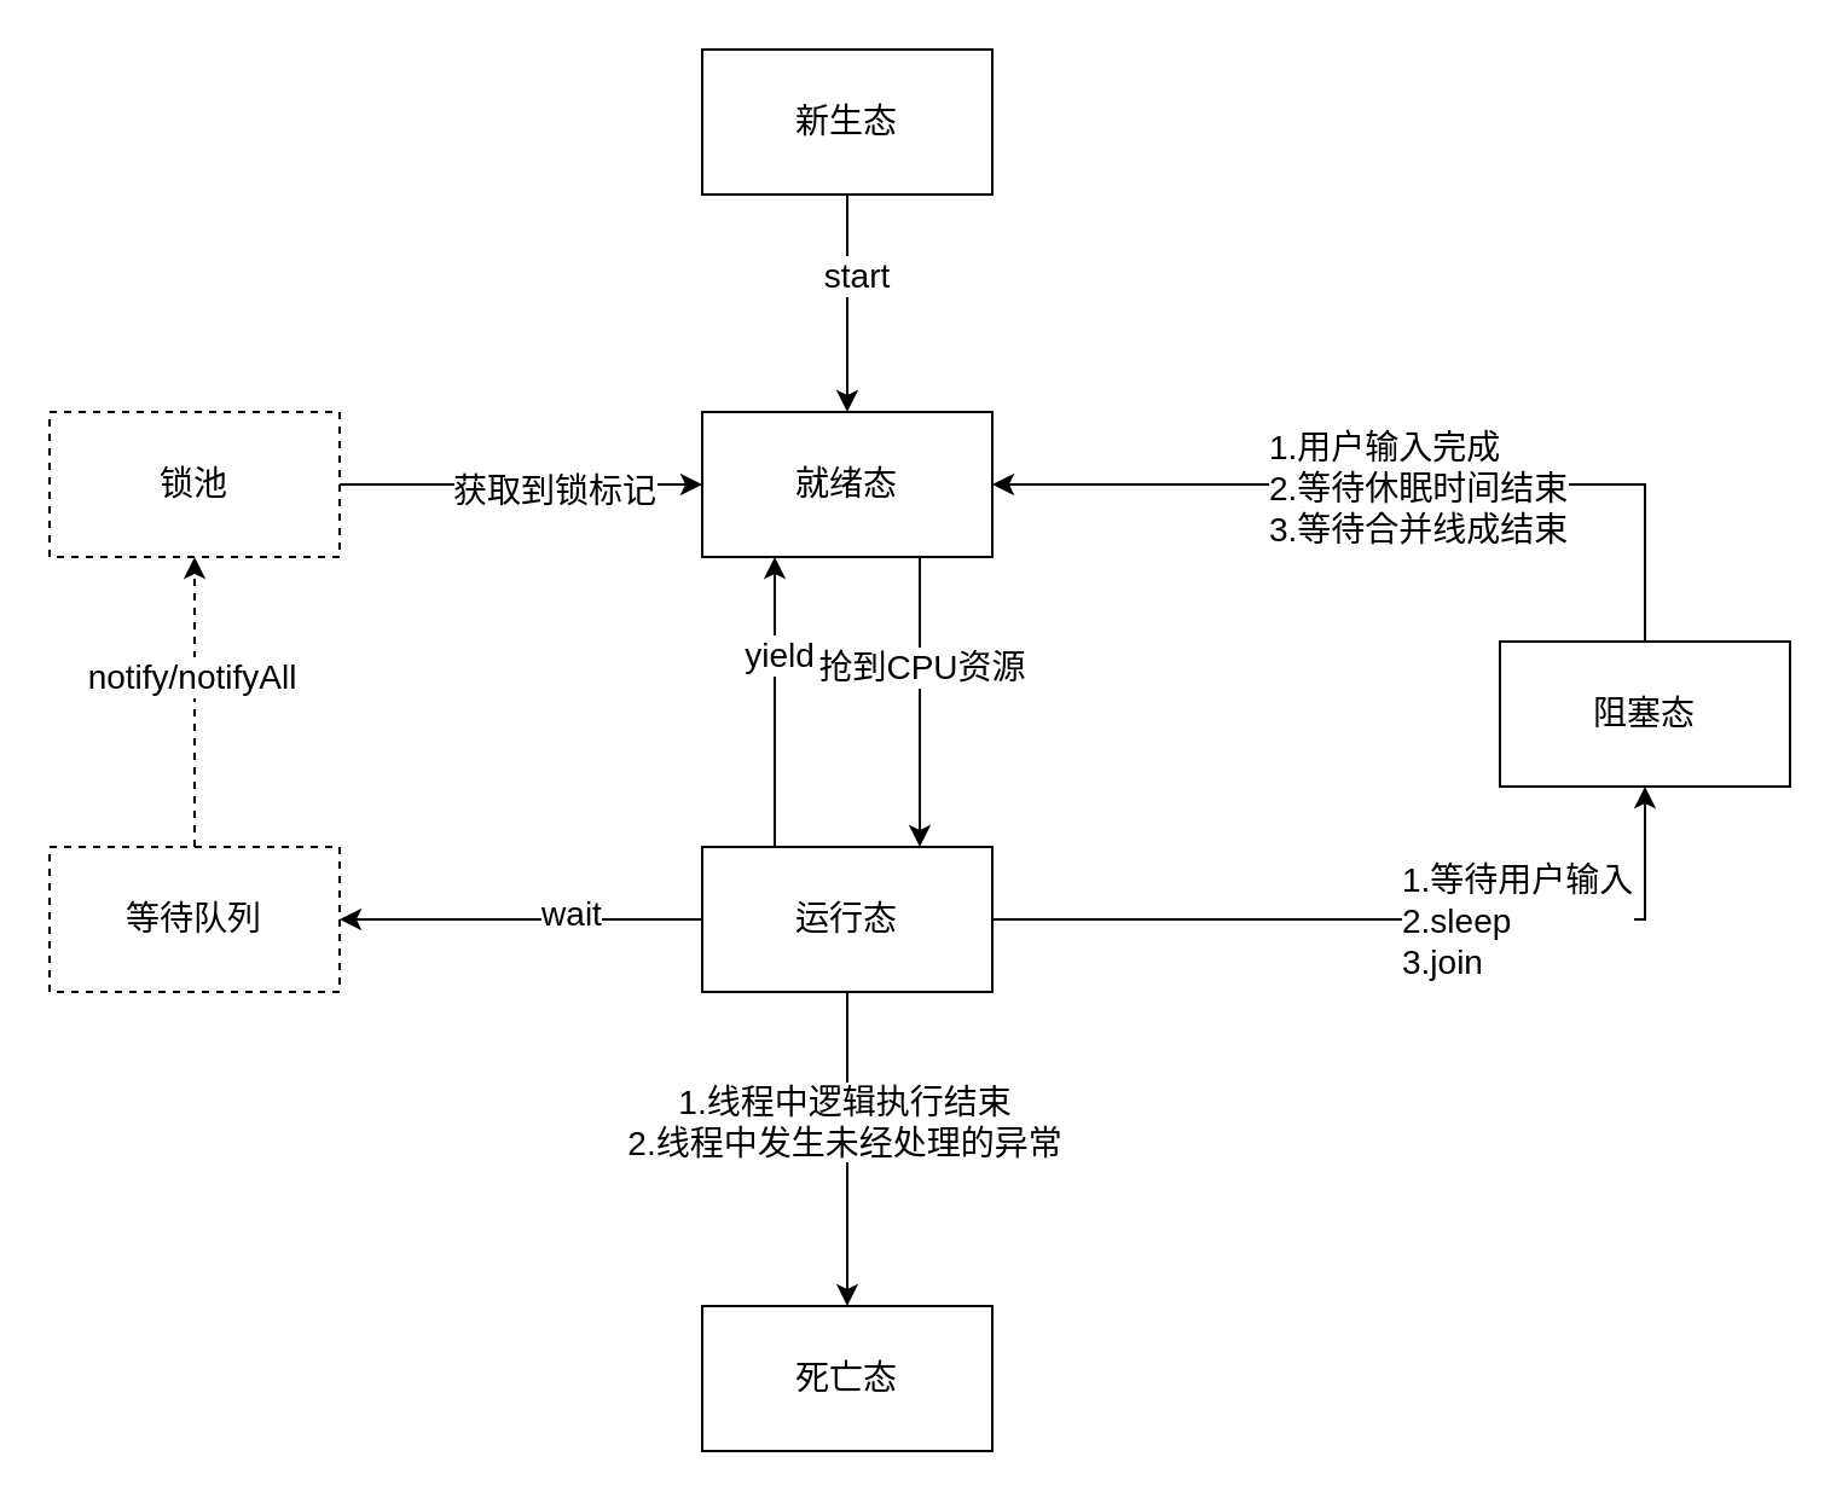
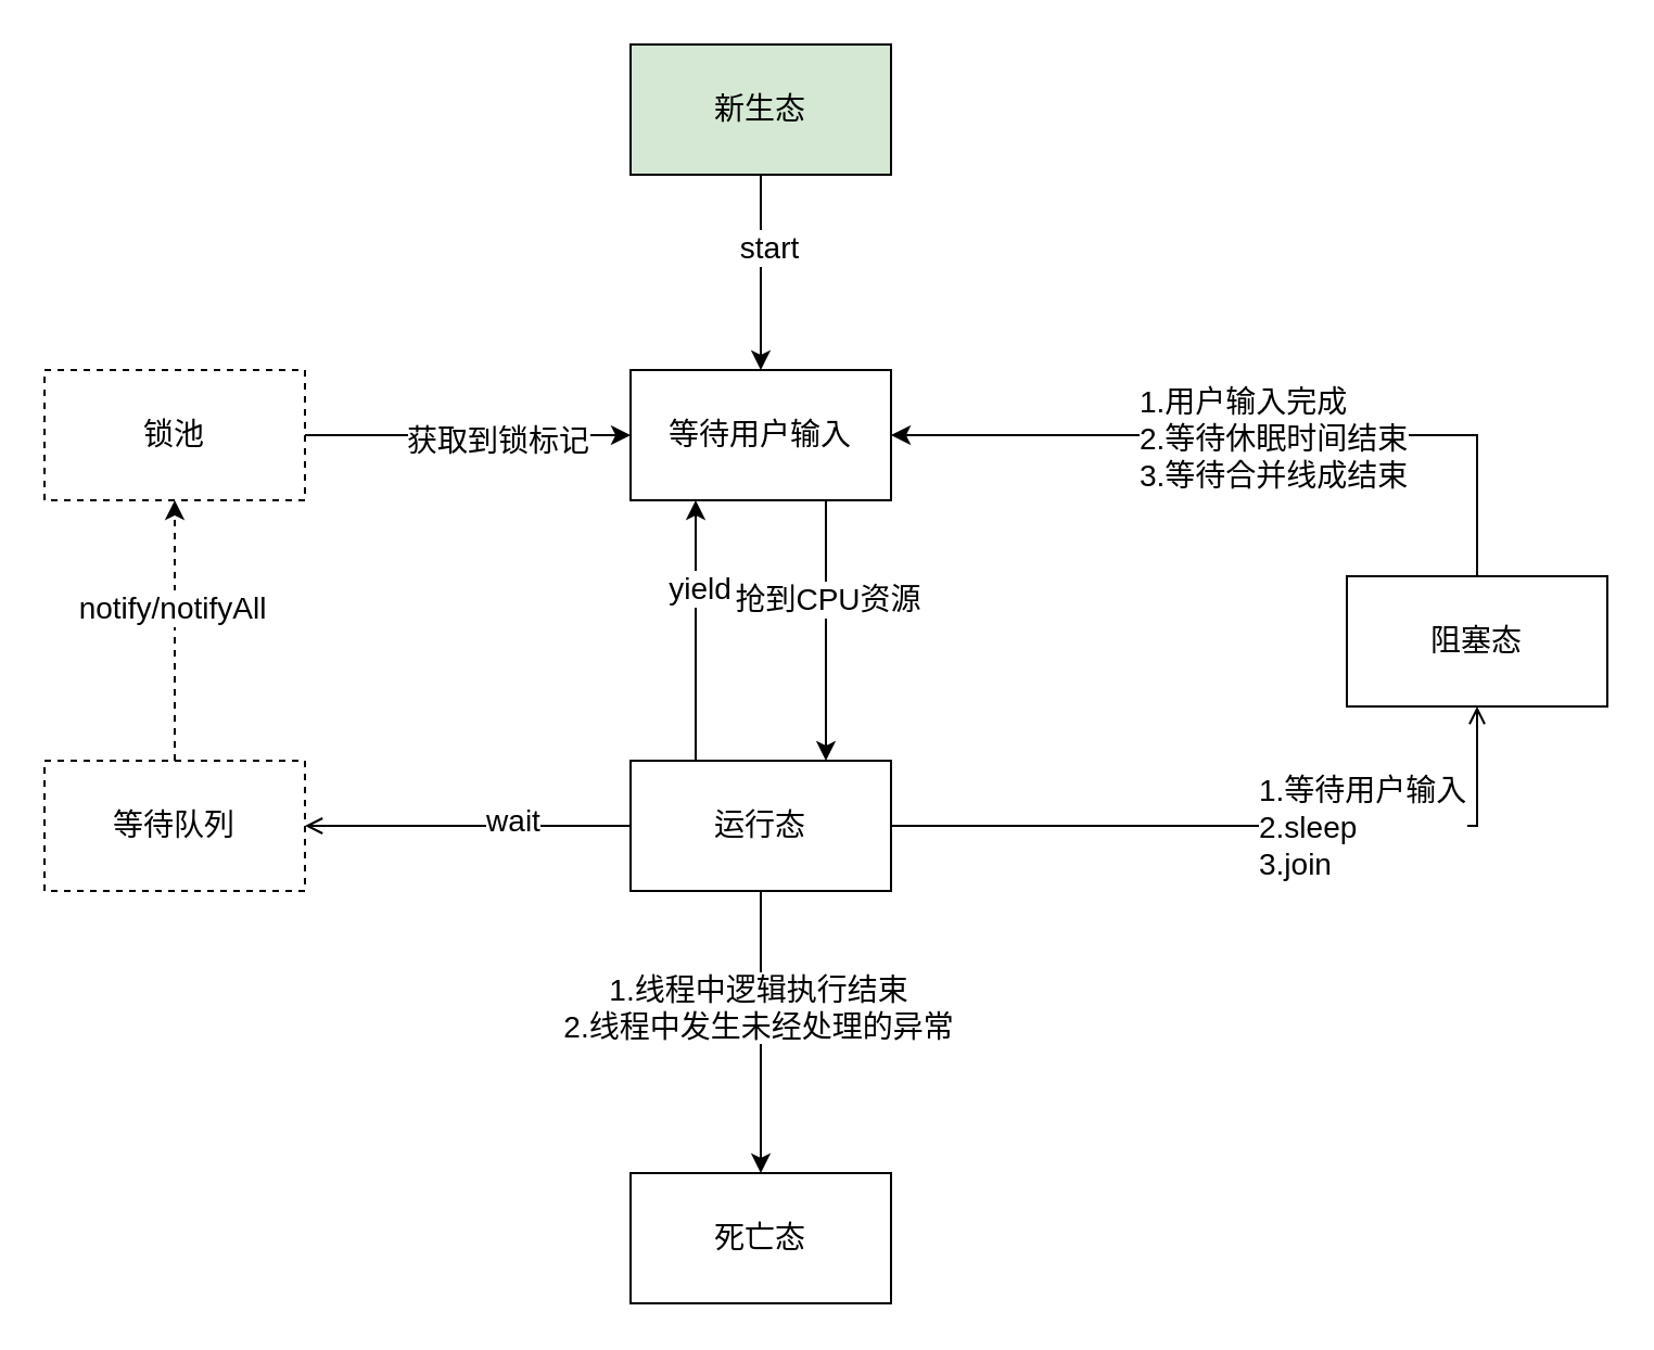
  <mxCell id="0" />
  <mxCell id="1" parent="0" />
  <mxCell id="2" style="edgeStyle=orthogonalEdgeStyle;rounded=0;orthogonalLoop=1;jettySize=auto;html=1;exitX=0.5;exitY=1;exitDx=0;exitDy=0;entryX=0.5;entryY=0;entryDx=0;entryDy=0;fontSize=14;" edge="1" parent="1" source="4" target="7"><mxGeometry relative="1" as="geometry" /></mxCell>
  <mxCell id="3" value="start" style="edgeLabel;html=1;align=center;verticalAlign=middle;resizable=0;points=[];fontSize=14;" vertex="1" connectable="0" parent="2"><mxGeometry x="-0.267" y="3" relative="1" as="geometry"><mxPoint as="offset" /></mxGeometry></mxCell>
- <mxCell id="4" value="新生态" style="rounded=0;whiteSpace=wrap;html=1;fontSize=14;" vertex="1" parent="1"><mxGeometry x="290" y="20" width="120" height="60" as="geometry" /></mxCell>
+ <mxCell id="4" value="新生态" style="rounded=0;whiteSpace=wrap;html=1;fontSize=14;fillColor=#d5e8d4;" vertex="1" parent="1"><mxGeometry x="290" y="20" width="120" height="60" as="geometry" /></mxCell>
  <mxCell id="5" style="edgeStyle=orthogonalEdgeStyle;rounded=0;orthogonalLoop=1;jettySize=auto;html=1;exitX=0.75;exitY=1;exitDx=0;exitDy=0;entryX=0.75;entryY=0;entryDx=0;entryDy=0;fontSize=14;" edge="1" parent="1" source="7" target="16"><mxGeometry relative="1" as="geometry" /></mxCell>
  <mxCell id="6" value="抢到CPU资源" style="edgeLabel;html=1;align=center;verticalAlign=middle;resizable=0;points=[];fontSize=14;" vertex="1" connectable="0" parent="5"><mxGeometry x="-0.25" relative="1" as="geometry"><mxPoint as="offset" /></mxGeometry></mxCell>
- <mxCell id="7" value="就绪态" style="rounded=0;whiteSpace=wrap;html=1;fontSize=14;" vertex="1" parent="1"><mxGeometry x="290" y="170" width="120" height="60" as="geometry" /></mxCell>
+ <mxCell id="7" value="等待用户输入" style="rounded=0;whiteSpace=wrap;html=1;fontSize=14;" vertex="1" parent="1"><mxGeometry x="290" y="170" width="120" height="60" as="geometry" /></mxCell>
  <mxCell id="8" style="edgeStyle=orthogonalEdgeStyle;rounded=0;orthogonalLoop=1;jettySize=auto;html=1;exitX=0.25;exitY=0;exitDx=0;exitDy=0;entryX=0.25;entryY=1;entryDx=0;entryDy=0;fontSize=14;" edge="1" parent="1" source="16" target="7"><mxGeometry relative="1" as="geometry" /></mxCell>
  <mxCell id="9" value="yield" style="edgeLabel;html=1;align=center;verticalAlign=middle;resizable=0;points=[];fontSize=14;" vertex="1" connectable="0" parent="8"><mxGeometry x="0.333" y="-1" relative="1" as="geometry"><mxPoint as="offset" /></mxGeometry></mxCell>
- <mxCell id="10" style="edgeStyle=orthogonalEdgeStyle;rounded=0;orthogonalLoop=1;jettySize=auto;html=1;exitX=1;exitY=0.5;exitDx=0;exitDy=0;entryX=0.5;entryY=1;entryDx=0;entryDy=0;fontSize=14;" edge="1" parent="1" source="16" target="20"><mxGeometry relative="1" as="geometry" /></mxCell>
+ <mxCell id="10" style="edgeStyle=orthogonalEdgeStyle;rounded=0;orthogonalLoop=1;jettySize=auto;html=1;exitX=1;exitY=0.5;exitDx=0;exitDy=0;entryX=0.5;entryY=1;entryDx=0;entryDy=0;fontSize=14;endArrow=open;" edge="1" parent="1" source="16" target="20"><mxGeometry relative="1" as="geometry" /></mxCell>
  <mxCell id="11" value="&lt;div style=&quot;font-size: 14px;&quot;&gt;&lt;span style=&quot;font-size: 14px;&quot;&gt;1.等待用户输入&lt;/span&gt;&lt;/div&gt;&lt;div style=&quot;font-size: 14px;&quot;&gt;&lt;span style=&quot;font-size: 14px;&quot;&gt;2.sleep&lt;/span&gt;&lt;/div&gt;&lt;div style=&quot;font-size: 14px;&quot;&gt;&lt;span style=&quot;font-size: 14px;&quot;&gt;3.join&lt;/span&gt;&lt;/div&gt;" style="edgeLabel;html=1;align=left;verticalAlign=middle;resizable=0;points=[];fontSize=14;" vertex="1" connectable="0" parent="10"><mxGeometry x="0.034" relative="1" as="geometry"><mxPoint as="offset" /></mxGeometry></mxCell>
- <mxCell id="12" style="edgeStyle=orthogonalEdgeStyle;rounded=0;orthogonalLoop=1;jettySize=auto;html=1;exitX=0;exitY=0.5;exitDx=0;exitDy=0;entryX=1;entryY=0.5;entryDx=0;entryDy=0;fontSize=14;" edge="1" parent="1" source="16" target="26"><mxGeometry relative="1" as="geometry" /></mxCell>
+ <mxCell id="12" style="edgeStyle=orthogonalEdgeStyle;rounded=0;orthogonalLoop=1;jettySize=auto;html=1;exitX=0;exitY=0.5;exitDx=0;exitDy=0;entryX=1;entryY=0.5;entryDx=0;entryDy=0;fontSize=14;endArrow=open;" edge="1" parent="1" source="16" target="26"><mxGeometry relative="1" as="geometry" /></mxCell>
  <mxCell id="13" value="wait" style="edgeLabel;html=1;align=center;verticalAlign=middle;resizable=0;points=[];fontSize=14;" vertex="1" connectable="0" parent="12"><mxGeometry x="-0.267" y="-3" relative="1" as="geometry"><mxPoint as="offset" /></mxGeometry></mxCell>
  <mxCell id="14" style="edgeStyle=orthogonalEdgeStyle;rounded=0;orthogonalLoop=1;jettySize=auto;html=1;exitX=0.5;exitY=1;exitDx=0;exitDy=0;entryX=0.5;entryY=0;entryDx=0;entryDy=0;fontSize=14;" edge="1" parent="1" source="16" target="17"><mxGeometry relative="1" as="geometry" /></mxCell>
  <mxCell id="15" value="&lt;div style=&quot;font-size: 14px;&quot;&gt;&lt;span style=&quot;font-size: 14px;&quot;&gt;1.线程中逻辑执行结束&lt;/span&gt;&lt;/div&gt;&lt;div style=&quot;font-size: 14px;&quot;&gt;&lt;span style=&quot;font-size: 14px;&quot;&gt;2.线程中发生未经处理的异常&lt;/span&gt;&lt;/div&gt;" style="edgeLabel;html=1;align=center;verticalAlign=middle;resizable=0;points=[];fontSize=14;" vertex="1" connectable="0" parent="14"><mxGeometry x="-0.185" y="-2" relative="1" as="geometry"><mxPoint as="offset" /></mxGeometry></mxCell>
  <mxCell id="16" value="运行态" style="rounded=0;whiteSpace=wrap;html=1;fontSize=14;" vertex="1" parent="1"><mxGeometry x="290" y="350" width="120" height="60" as="geometry" /></mxCell>
  <mxCell id="17" value="死亡态" style="rounded=0;whiteSpace=wrap;html=1;fontSize=14;" vertex="1" parent="1"><mxGeometry x="290" y="540" width="120" height="60" as="geometry" /></mxCell>
  <mxCell id="18" style="edgeStyle=orthogonalEdgeStyle;rounded=0;orthogonalLoop=1;jettySize=auto;html=1;exitX=0.5;exitY=0;exitDx=0;exitDy=0;entryX=1;entryY=0.5;entryDx=0;entryDy=0;fontSize=14;" edge="1" parent="1" source="20" target="7"><mxGeometry relative="1" as="geometry" /></mxCell>
  <mxCell id="19" value="&lt;div style=&quot;font-size: 14px;&quot;&gt;&lt;span style=&quot;font-size: 14px;&quot;&gt;1.用户输入完成&lt;/span&gt;&lt;/div&gt;&lt;div style=&quot;font-size: 14px;&quot;&gt;&lt;span style=&quot;font-size: 14px;&quot;&gt;2.等待休眠时间结束&lt;/span&gt;&lt;/div&gt;&lt;div style=&quot;font-size: 14px;&quot;&gt;&lt;span style=&quot;font-size: 14px;&quot;&gt;3.等待合并线成结束&lt;/span&gt;&lt;/div&gt;" style="edgeLabel;html=1;align=left;verticalAlign=middle;resizable=0;points=[];fontSize=14;" vertex="1" connectable="0" parent="18"><mxGeometry x="0.325" y="1" relative="1" as="geometry"><mxPoint as="offset" /></mxGeometry></mxCell>
  <mxCell id="20" value="阻塞态" style="rounded=0;whiteSpace=wrap;html=1;fontSize=14;" vertex="1" parent="1"><mxGeometry x="620" y="265" width="120" height="60" as="geometry" /></mxCell>
  <mxCell id="21" style="edgeStyle=orthogonalEdgeStyle;rounded=0;orthogonalLoop=1;jettySize=auto;html=1;exitX=1;exitY=0.5;exitDx=0;exitDy=0;entryX=0;entryY=0.5;entryDx=0;entryDy=0;fontSize=14;" edge="1" parent="1" source="23" target="7"><mxGeometry relative="1" as="geometry" /></mxCell>
  <mxCell id="22" value="获取到锁标记" style="edgeLabel;html=1;align=center;verticalAlign=middle;resizable=0;points=[];fontSize=14;" vertex="1" connectable="0" parent="21"><mxGeometry x="0.173" y="-2" relative="1" as="geometry"><mxPoint as="offset" /></mxGeometry></mxCell>
  <mxCell id="23" value="锁池" style="rounded=0;whiteSpace=wrap;html=1;fontSize=14;dashed=1;" vertex="1" parent="1"><mxGeometry x="20" y="170" width="120" height="60" as="geometry" /></mxCell>
  <mxCell id="24" style="edgeStyle=orthogonalEdgeStyle;rounded=0;orthogonalLoop=1;jettySize=auto;html=1;exitX=0.5;exitY=0;exitDx=0;exitDy=0;entryX=0.5;entryY=1;entryDx=0;entryDy=0;fontSize=14;dashed=1;" edge="1" parent="1" source="26" target="23"><mxGeometry relative="1" as="geometry" /></mxCell>
  <mxCell id="25" value="notify/notifyAll" style="edgeLabel;html=1;align=center;verticalAlign=middle;resizable=0;points=[];fontSize=14;" vertex="1" connectable="0" parent="24"><mxGeometry x="0.183" y="2" relative="1" as="geometry"><mxPoint as="offset" /></mxGeometry></mxCell>
  <mxCell id="26" value="等待队列" style="rounded=0;whiteSpace=wrap;html=1;fontSize=14;dashed=1;" vertex="1" parent="1"><mxGeometry x="20" y="350" width="120" height="60" as="geometry" /></mxCell>
